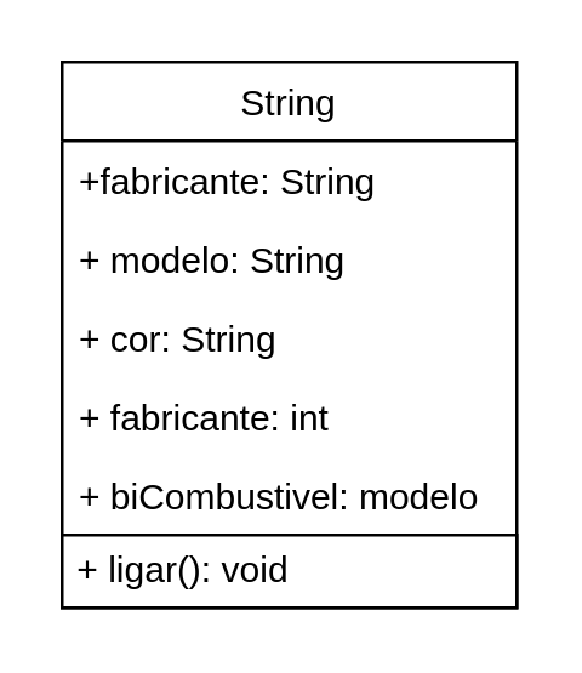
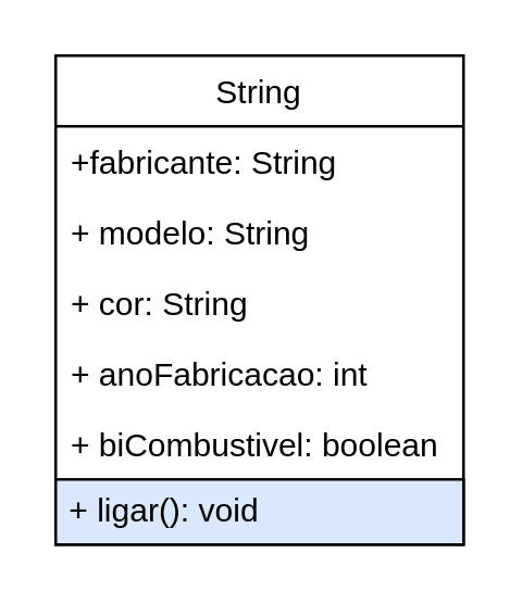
  <mxCell id="0" />
  <mxCell id="1" parent="0" />
  <mxCell id="2" value="String" style="swimlane;fontStyle=0;childLayout=stackLayout;horizontal=1;startSize=26;fillColor=none;horizontalStack=0;resizeParent=1;resizeParentMax=0;resizeLast=0;collapsible=1;marginBottom=0;" vertex="1" parent="1"><mxGeometry x="20" y="20" width="150" height="180" as="geometry" /></mxCell>
  <mxCell id="3" value="+fabricante: String" style="text;strokeColor=none;fillColor=none;align=left;verticalAlign=top;spacingLeft=4;spacingRight=4;overflow=hidden;rotatable=0;points=[[0,0.5],[1,0.5]];portConstraint=eastwest;" vertex="1" parent="2"><mxGeometry y="26" width="150" height="26" as="geometry" /></mxCell>
  <mxCell id="4" value="+ modelo: String" style="text;strokeColor=none;fillColor=none;align=left;verticalAlign=top;spacingLeft=4;spacingRight=4;overflow=hidden;rotatable=0;points=[[0,0.5],[1,0.5]];portConstraint=eastwest;" vertex="1" parent="2"><mxGeometry y="52" width="150" height="26" as="geometry" /></mxCell>
  <mxCell id="5" value="+ cor: String" style="text;strokeColor=none;fillColor=none;align=left;verticalAlign=top;spacingLeft=4;spacingRight=4;overflow=hidden;rotatable=0;points=[[0,0.5],[1,0.5]];portConstraint=eastwest;" vertex="1" parent="2"><mxGeometry y="78" width="150" height="26" as="geometry" /></mxCell>
- <mxCell id="6" value="+ fabricante: int" style="text;strokeColor=none;fillColor=none;align=left;verticalAlign=top;spacingLeft=4;spacingRight=4;overflow=hidden;rotatable=0;points=[[0,0.5],[1,0.5]];portConstraint=eastwest;" vertex="1" parent="2"><mxGeometry y="104" width="150" height="26" as="geometry" /></mxCell>
- <mxCell id="7" value="+ biCombustivel: modelo" style="text;strokeColor=none;fillColor=none;align=left;verticalAlign=top;spacingLeft=4;spacingRight=4;overflow=hidden;rotatable=0;points=[[0,0.5],[1,0.5]];portConstraint=eastwest;" vertex="1" parent="2"><mxGeometry y="130" width="150" height="26" as="geometry" /></mxCell>
- <mxCell id="8" value="&amp;nbsp;+ ligar(): void" style="whiteSpace=wrap;html=1;align=left;" vertex="1" parent="2"><mxGeometry y="156" width="150" height="24" as="geometry" /></mxCell>
+ <mxCell id="6" value="+ anoFabricacao: int" style="text;strokeColor=none;fillColor=none;align=left;verticalAlign=top;spacingLeft=4;spacingRight=4;overflow=hidden;rotatable=0;points=[[0,0.5],[1,0.5]];portConstraint=eastwest;" vertex="1" parent="2"><mxGeometry y="104" width="150" height="26" as="geometry" /></mxCell>
+ <mxCell id="7" value="+ biCombustivel: boolean" style="text;strokeColor=none;fillColor=none;align=left;verticalAlign=top;spacingLeft=4;spacingRight=4;overflow=hidden;rotatable=0;points=[[0,0.5],[1,0.5]];portConstraint=eastwest;" vertex="1" parent="2"><mxGeometry y="130" width="150" height="26" as="geometry" /></mxCell>
+ <mxCell id="8" value="&amp;nbsp;+ ligar(): void" style="whiteSpace=wrap;html=1;align=left;fillColor=#dae8fc;" vertex="1" parent="2"><mxGeometry y="156" width="150" height="24" as="geometry" /></mxCell>
